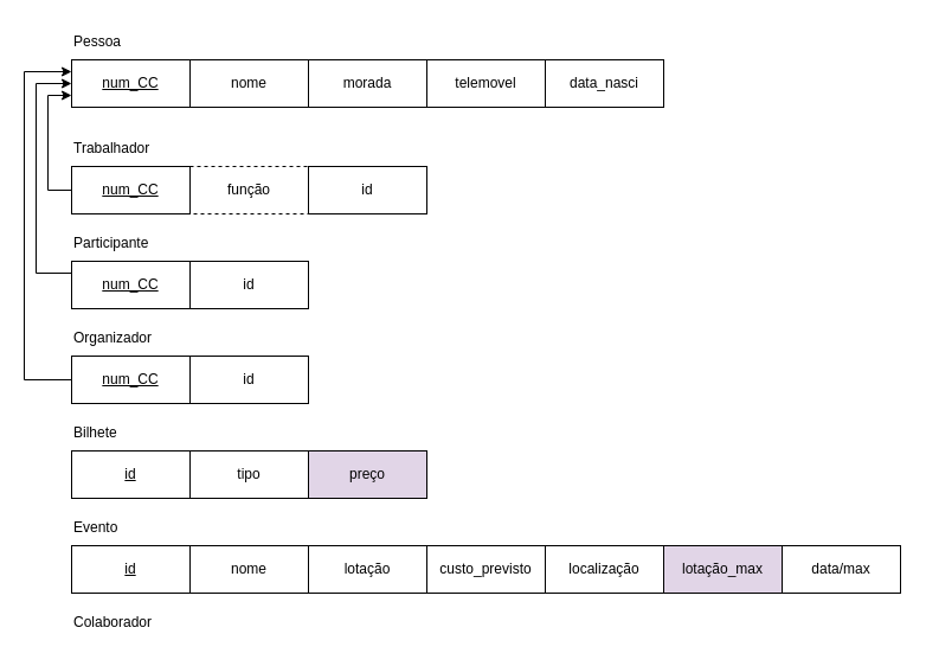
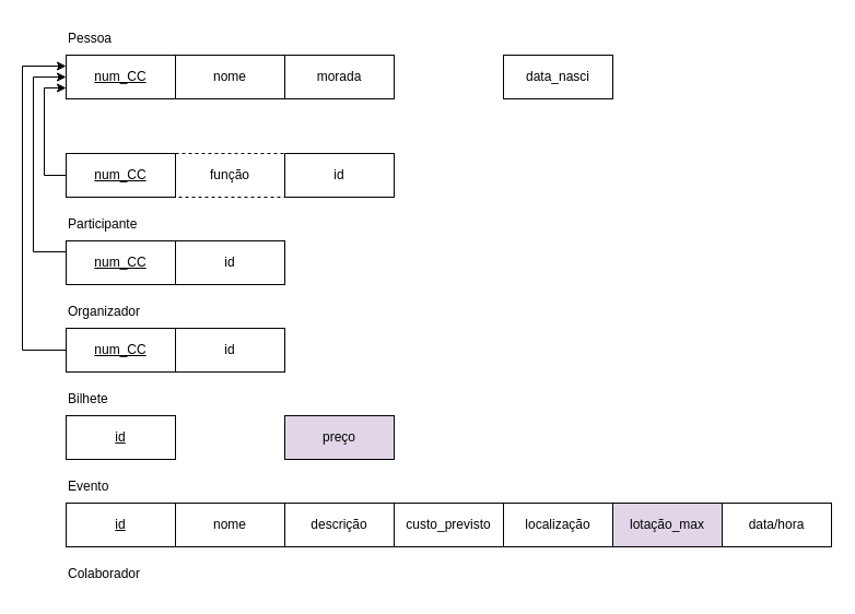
  <mxCell id="0" />
  <mxCell id="1" parent="0" />
  <mxCell id="2" value="&lt;u&gt;num_CC&lt;/u&gt;" style="rounded=0;whiteSpace=wrap;html=1;" vertex="1" parent="1"><mxGeometry x="60" y="50" width="100" height="40" as="geometry" /></mxCell>
  <mxCell id="3" value="Pessoa" style="text;html=1;align=left;verticalAlign=middle;whiteSpace=wrap;rounded=0;" vertex="1" parent="1"><mxGeometry x="60" y="20" width="60" height="30" as="geometry" /></mxCell>
  <mxCell id="4" value="data_nasci" style="rounded=0;whiteSpace=wrap;html=1;" vertex="1" parent="1"><mxGeometry x="460" y="50" width="100" height="40" as="geometry" /></mxCell>
- <mxCell id="5" value="telemovel" style="rounded=0;whiteSpace=wrap;html=1;" vertex="1" parent="1"><mxGeometry x="360" y="50" width="100" height="40" as="geometry" /></mxCell>
  <mxCell id="6" value="morada" style="rounded=0;whiteSpace=wrap;html=1;" vertex="1" parent="1"><mxGeometry x="260" y="50" width="100" height="40" as="geometry" /></mxCell>
  <mxCell id="7" value="função" style="rounded=0;whiteSpace=wrap;html=1;dashed=1;" vertex="1" parent="1"><mxGeometry x="160" y="140" width="100" height="40" as="geometry" /></mxCell>
- <mxCell id="8" value="Trabalhador" style="text;html=1;align=left;verticalAlign=middle;whiteSpace=wrap;rounded=0;" vertex="1" parent="1"><mxGeometry x="60" y="110" width="60" height="30" as="geometry" /></mxCell>
  <mxCell id="9" style="edgeStyle=orthogonalEdgeStyle;rounded=0;orthogonalLoop=1;jettySize=auto;html=1;entryX=0;entryY=0.75;entryDx=0;entryDy=0;" edge="1" parent="1" source="10" target="2"><mxGeometry relative="1" as="geometry"><Array as="points"><mxPoint x="40" y="160" /><mxPoint x="40" y="80" /></Array></mxGeometry></mxCell>
  <mxCell id="10" value="&lt;u&gt;num_CC&lt;/u&gt;" style="rounded=0;whiteSpace=wrap;html=1;" vertex="1" parent="1"><mxGeometry x="60" y="140" width="100" height="40" as="geometry" /></mxCell>
  <mxCell id="11" value="nome" style="rounded=0;whiteSpace=wrap;html=1;" vertex="1" parent="1"><mxGeometry x="160" y="50" width="100" height="40" as="geometry" /></mxCell>
  <mxCell id="12" value="id" style="rounded=0;whiteSpace=wrap;html=1;" vertex="1" parent="1"><mxGeometry x="260" y="140" width="100" height="40" as="geometry" /></mxCell>
  <mxCell id="13" value="Participante" style="text;html=1;align=left;verticalAlign=middle;whiteSpace=wrap;rounded=0;" vertex="1" parent="1"><mxGeometry x="60" y="190" width="60" height="30" as="geometry" /></mxCell>
  <mxCell id="14" style="edgeStyle=orthogonalEdgeStyle;rounded=0;orthogonalLoop=1;jettySize=auto;html=1;" edge="1" parent="1" source="15"><mxGeometry relative="1" as="geometry"><mxPoint x="60" y="70" as="targetPoint" /><Array as="points"><mxPoint x="30" y="230" /><mxPoint x="30" y="70" /><mxPoint x="60" y="70" /></Array></mxGeometry></mxCell>
  <mxCell id="15" value="&lt;u&gt;num_CC&lt;/u&gt;" style="rounded=0;whiteSpace=wrap;html=1;" vertex="1" parent="1"><mxGeometry x="60" y="220" width="100" height="40" as="geometry" /></mxCell>
  <mxCell id="16" value="id" style="rounded=0;whiteSpace=wrap;html=1;" vertex="1" parent="1"><mxGeometry x="160" y="300" width="100" height="40" as="geometry" /></mxCell>
  <mxCell id="17" value="Organizador" style="text;html=1;align=left;verticalAlign=middle;whiteSpace=wrap;rounded=0;" vertex="1" parent="1"><mxGeometry x="60" y="270" width="60" height="30" as="geometry" /></mxCell>
  <mxCell id="18" style="edgeStyle=orthogonalEdgeStyle;rounded=0;orthogonalLoop=1;jettySize=auto;html=1;entryX=0;entryY=0.25;entryDx=0;entryDy=0;" edge="1" parent="1" source="19" target="2"><mxGeometry relative="1" as="geometry"><Array as="points"><mxPoint x="20" y="320" /><mxPoint x="20" y="60" /></Array></mxGeometry></mxCell>
  <mxCell id="19" value="&lt;u&gt;num_CC&lt;/u&gt;" style="rounded=0;whiteSpace=wrap;html=1;" vertex="1" parent="1"><mxGeometry x="60" y="300" width="100" height="40" as="geometry" /></mxCell>
  <mxCell id="20" value="id" style="rounded=0;whiteSpace=wrap;html=1;" vertex="1" parent="1"><mxGeometry x="160" y="220" width="100" height="40" as="geometry" /></mxCell>
  <mxCell id="21" value="Bilhete" style="text;html=1;align=left;verticalAlign=middle;whiteSpace=wrap;rounded=0;" vertex="1" parent="1"><mxGeometry x="60" y="350" width="60" height="30" as="geometry" /></mxCell>
  <mxCell id="22" value="id" style="rounded=0;whiteSpace=wrap;html=1;fontStyle=4" vertex="1" parent="1"><mxGeometry x="60" y="380" width="100" height="40" as="geometry" /></mxCell>
  <mxCell id="23" value="nome" style="rounded=0;whiteSpace=wrap;html=1;" vertex="1" parent="1"><mxGeometry x="160" y="460" width="100" height="40" as="geometry" /></mxCell>
  <mxCell id="24" value="preço" style="rounded=0;whiteSpace=wrap;html=1;fillColor=#e1d5e7;" vertex="1" parent="1"><mxGeometry x="260" y="380" width="100" height="40" as="geometry" /></mxCell>
  <mxCell id="25" value="Evento" style="text;html=1;align=left;verticalAlign=middle;whiteSpace=wrap;rounded=0;" vertex="1" parent="1"><mxGeometry x="60" y="430" width="60" height="30" as="geometry" /></mxCell>
  <mxCell id="26" value="id" style="rounded=0;whiteSpace=wrap;html=1;fontStyle=4" vertex="1" parent="1"><mxGeometry x="60" y="460" width="100" height="40" as="geometry" /></mxCell>
- <mxCell id="27" value="tipo" style="rounded=0;whiteSpace=wrap;html=1;" vertex="1" parent="1"><mxGeometry x="160" y="380" width="100" height="40" as="geometry" /></mxCell>
- <mxCell id="28" value="lotação" style="rounded=0;whiteSpace=wrap;html=1;" vertex="1" parent="1"><mxGeometry x="260" y="460" width="100" height="40" as="geometry" /></mxCell>
+ <mxCell id="28" value="descrição" style="rounded=0;whiteSpace=wrap;html=1;" vertex="1" parent="1"><mxGeometry x="260" y="460" width="100" height="40" as="geometry" /></mxCell>
  <mxCell id="29" value="custo_previsto" style="rounded=0;whiteSpace=wrap;html=1;" vertex="1" parent="1"><mxGeometry x="360" y="460" width="100" height="40" as="geometry" /></mxCell>
  <mxCell id="30" value="localização" style="rounded=0;whiteSpace=wrap;html=1;" vertex="1" parent="1"><mxGeometry x="460" y="460" width="100" height="40" as="geometry" /></mxCell>
  <mxCell id="31" value="lotação_max" style="rounded=0;whiteSpace=wrap;html=1;fillColor=#e1d5e7;" vertex="1" parent="1"><mxGeometry x="560" y="460" width="100" height="40" as="geometry" /></mxCell>
- <mxCell id="32" value="data/max" style="rounded=0;whiteSpace=wrap;html=1;" vertex="1" parent="1"><mxGeometry x="660" y="460" width="100" height="40" as="geometry" /></mxCell>
+ <mxCell id="32" value="data/hora" style="rounded=0;whiteSpace=wrap;html=1;" vertex="1" parent="1"><mxGeometry x="660" y="460" width="100" height="40" as="geometry" /></mxCell>
  <mxCell id="33" value="Colaborador" style="text;html=1;align=left;verticalAlign=middle;whiteSpace=wrap;rounded=0;" vertex="1" parent="1"><mxGeometry x="60" y="510" width="60" height="30" as="geometry" /></mxCell>
